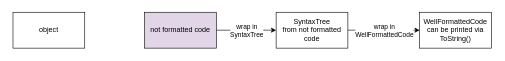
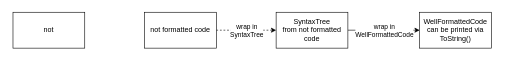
  <mxCell id="0" />
  <mxCell id="1" parent="0" />
- <mxCell id="2" value="object" style="rounded=0;whiteSpace=wrap;html=1;" vertex="1" parent="1"><mxGeometry width="120" height="60" as="geometry" x="20" y="20" /></mxCell>
- <mxCell id="3" style="edgeStyle=orthogonalEdgeStyle;rounded=0;orthogonalLoop=1;jettySize=auto;html=1;entryX=0;entryY=0.5;entryDx=0;entryDy=0;" edge="1" parent="1" source="5" target="8"><mxGeometry relative="1" as="geometry"><mxPoint x="460" y="50" as="targetPoint" /></mxGeometry></mxCell>
+ <mxCell id="2" value="not" style="rounded=0;whiteSpace=wrap;html=1;" vertex="1" parent="1"><mxGeometry width="120" height="60" as="geometry" x="20" y="20" /></mxCell>
+ <mxCell id="3" style="edgeStyle=orthogonalEdgeStyle;rounded=0;orthogonalLoop=1;jettySize=auto;html=1;entryX=0;entryY=0.5;entryDx=0;entryDy=0;dashed=1;" edge="1" parent="1" source="5" target="8"><mxGeometry relative="1" as="geometry"><mxPoint x="460" y="50" as="targetPoint" /></mxGeometry></mxCell>
  <mxCell id="4" value="&lt;div&gt;wrap in&lt;/div&gt;&lt;div&gt;SyntaxTree&lt;br&gt;&lt;/div&gt;" style="edgeLabel;html=1;align=center;verticalAlign=middle;resizable=0;points=[];" vertex="1" connectable="0" parent="3"><mxGeometry x="0.22" relative="1" as="geometry"><mxPoint x="-11" as="offset" /></mxGeometry></mxCell>
- <mxCell id="5" value="not formatted code" style="rounded=0;whiteSpace=wrap;html=1;fillColor=#e1d5e7;" vertex="1" parent="1"><mxGeometry x="240" width="120" height="60" as="geometry" y="20" /></mxCell>
+ <mxCell id="5" value="not formatted code" style="rounded=0;whiteSpace=wrap;html=1;" vertex="1" parent="1"><mxGeometry x="240" width="120" height="60" as="geometry" y="20" /></mxCell>
  <mxCell id="6" style="edgeStyle=orthogonalEdgeStyle;rounded=0;orthogonalLoop=1;jettySize=auto;html=1;" edge="1" parent="1" source="8"><mxGeometry relative="1" as="geometry"><mxPoint x="700" y="50" as="targetPoint" /></mxGeometry></mxCell>
  <mxCell id="7" value="&lt;div&gt;wrap in&lt;/div&gt;&lt;div&gt;WellFormattedCode&lt;/div&gt;" style="edgeLabel;html=1;align=center;verticalAlign=middle;resizable=0;points=[];" vertex="1" connectable="0" parent="6"><mxGeometry x="0.22" y="-2" relative="1" as="geometry"><mxPoint x="-13" y="-2" as="offset" /></mxGeometry></mxCell>
  <mxCell id="8" value="&lt;div&gt;SyntaxTree&lt;/div&gt;&lt;div&gt;from not formatted code&lt;br&gt;&lt;/div&gt;" style="rounded=0;whiteSpace=wrap;html=1;" vertex="1" parent="1"><mxGeometry x="460" width="120" height="60" as="geometry" y="20" /></mxCell>
  <mxCell id="9" value="&lt;div&gt;WellFormattedCode&lt;/div&gt;&lt;div&gt;can be printed via ToString()&lt;br&gt;&lt;/div&gt;" style="rounded=0;whiteSpace=wrap;html=1;" vertex="1" parent="1"><mxGeometry x="700" width="120" height="60" as="geometry" y="20" /></mxCell>
